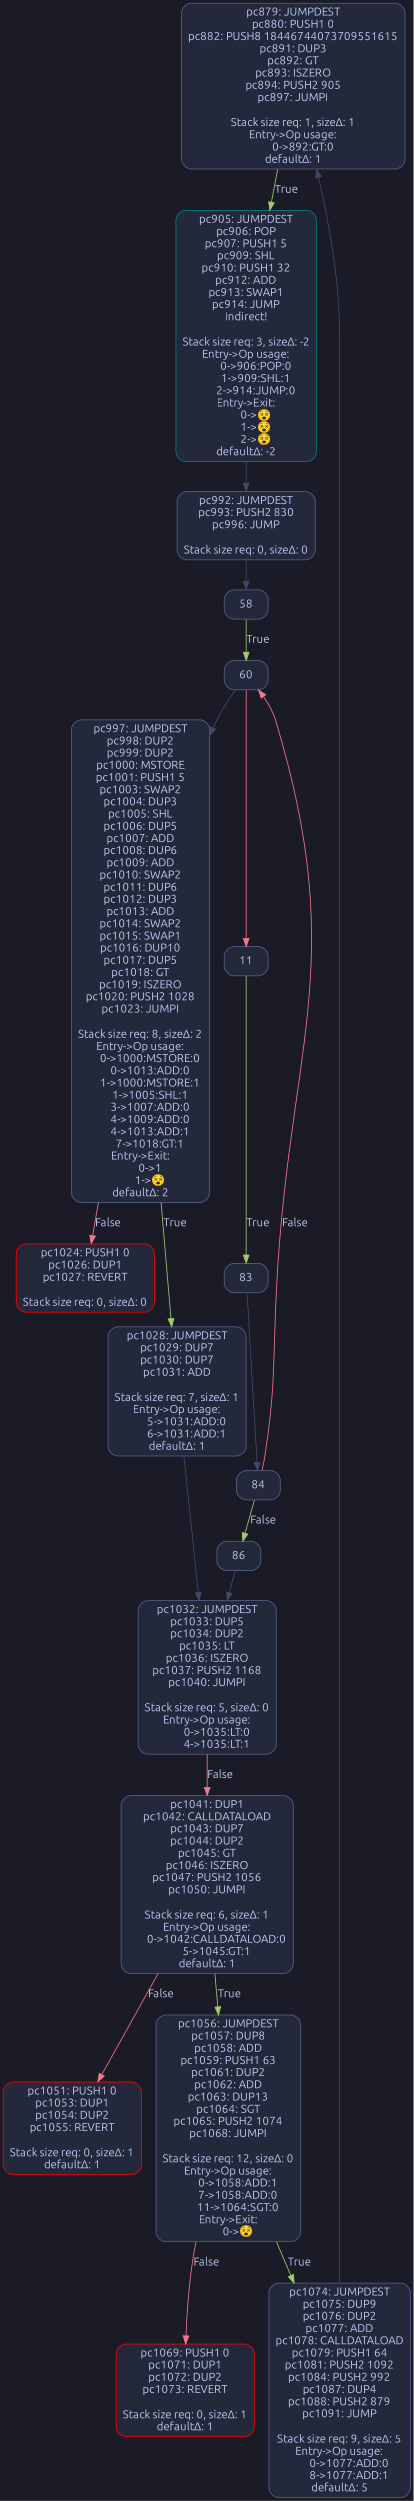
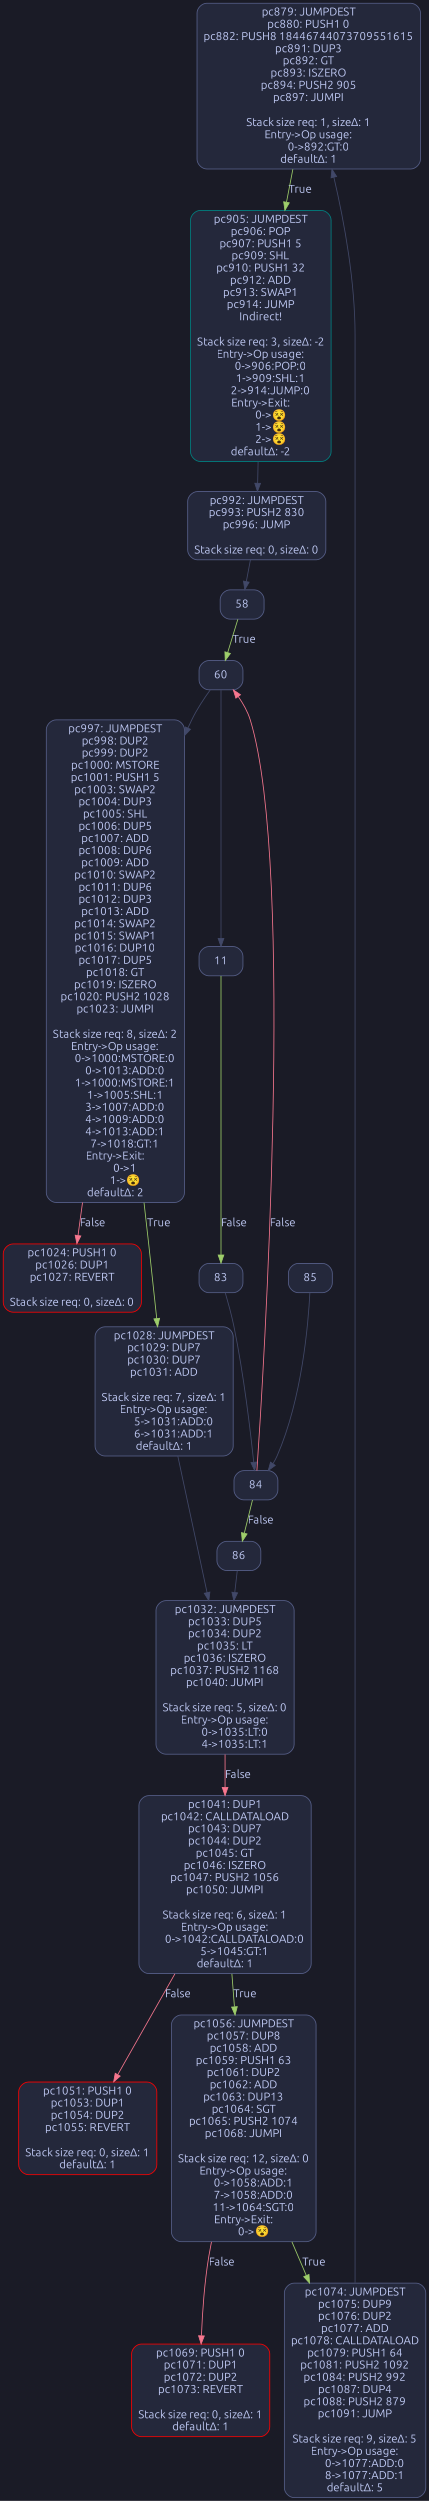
  digraph {
    bgcolor="#1a1b26"
    fontname=Ubuntu
    node [color="#565f89" fillcolor="#24283b" fontcolor="#c0caf5" fontname=Ubuntu shape=box style="filled, rounded"]
    edge [color="#414868" fontcolor="#c0caf5" fontname=Ubuntu]
    n1 [label="pc879: JUMPDEST\npc880: PUSH1 0\npc882: PUSH8 18446744073709551615\npc891: DUP3\npc892: GT\npc893: ISZERO\npc894: PUSH2 905\npc897: JUMPI\n\nStack size req: 1, sizeΔ: 1\nEntry->Op usage:\n	0->892:GT:0\ndefaultΔ: 1\n"]
    n2 [color=teal label="pc905: JUMPDEST\npc906: POP\npc907: PUSH1 5\npc909: SHL\npc910: PUSH1 32\npc912: ADD\npc913: SWAP1\npc914: JUMP\nIndirect!\n\nStack size req: 3, sizeΔ: -2\nEntry->Op usage:\n	0->906:POP:0\n	1->909:SHL:1\n	2->914:JUMP:0\nEntry->Exit:\n	0->😵\n	1->😵\n	2->😵\ndefaultΔ: -2\n"]
    n3 [label="pc992: JUMPDEST\npc993: PUSH2 830\npc996: JUMP\n\nStack size req: 0, sizeΔ: 0\n"]
    58
    60
    n6 [label="pc997: JUMPDEST\npc998: DUP2\npc999: DUP2\npc1000: MSTORE\npc1001: PUSH1 5\npc1003: SWAP2\npc1004: DUP3\npc1005: SHL\npc1006: DUP5\npc1007: ADD\npc1008: DUP6\npc1009: ADD\npc1010: SWAP2\npc1011: DUP6\npc1012: DUP3\npc1013: ADD\npc1014: SWAP2\npc1015: SWAP1\npc1016: DUP10\npc1017: DUP5\npc1018: GT\npc1019: ISZERO\npc1020: PUSH2 1028\npc1023: JUMPI\n\nStack size req: 8, sizeΔ: 2\nEntry->Op usage:\n	0->1000:MSTORE:0\n	0->1013:ADD:0\n	1->1000:MSTORE:1\n	1->1005:SHL:1\n	3->1007:ADD:0\n	4->1009:ADD:0\n	4->1013:ADD:1\n	7->1018:GT:1\nEntry->Exit:\n	0->1\n	1->😵\ndefaultΔ: 2\n"]
    n7 [color=red label="pc1024: PUSH1 0\npc1026: DUP1\npc1027: REVERT\n\nStack size req: 0, sizeΔ: 0\n"]
    n8 [label="pc1028: JUMPDEST\npc1029: DUP7\npc1030: DUP7\npc1031: ADD\n\nStack size req: 7, sizeΔ: 1\nEntry->Op usage:\n	5->1031:ADD:0\n	6->1031:ADD:1\ndefaultΔ: 1\n"]
    n9 [label="pc1032: JUMPDEST\npc1033: DUP5\npc1034: DUP2\npc1035: LT\npc1036: ISZERO\npc1037: PUSH2 1168\npc1040: JUMPI\n\nStack size req: 5, sizeΔ: 0\nEntry->Op usage:\n	0->1035:LT:0\n	4->1035:LT:1\n"]
    n10 [label="pc1041: DUP1\npc1042: CALLDATALOAD\npc1043: DUP7\npc1044: DUP2\npc1045: GT\npc1046: ISZERO\npc1047: PUSH2 1056\npc1050: JUMPI\n\nStack size req: 6, sizeΔ: 1\nEntry->Op usage:\n	0->1042:CALLDATALOAD:0\n	5->1045:GT:1\ndefaultΔ: 1\n"]
    n11 [color=red label="pc1051: PUSH1 0\npc1053: DUP1\npc1054: DUP2\npc1055: REVERT\n\nStack size req: 0, sizeΔ: 1\ndefaultΔ: 1\n"]
    n12 [label="pc1056: JUMPDEST\npc1057: DUP8\npc1058: ADD\npc1059: PUSH1 63\npc1061: DUP2\npc1062: ADD\npc1063: DUP13\npc1064: SGT\npc1065: PUSH2 1074\npc1068: JUMPI\n\nStack size req: 12, sizeΔ: 0\nEntry->Op usage:\n	0->1058:ADD:1\n	7->1058:ADD:0\n	11->1064:SGT:0\nEntry->Exit:\n	0->😵\n"]
    n13 [color=red label="pc1069: PUSH1 0\npc1071: DUP1\npc1072: DUP2\npc1073: REVERT\n\nStack size req: 0, sizeΔ: 1\ndefaultΔ: 1\n"]
    n14 [label="pc1074: JUMPDEST\npc1075: DUP9\npc1076: DUP2\npc1077: ADD\npc1078: CALLDATALOAD\npc1079: PUSH1 64\npc1081: PUSH2 1092\npc1084: PUSH2 992\npc1087: DUP4\npc1088: PUSH2 879\npc1091: JUMP\n\nStack size req: 9, sizeΔ: 5\nEntry->Op usage:\n	0->1077:ADD:0\n	8->1077:ADD:1\ndefaultΔ: 5\n"]
    n15 [label=11]
    83
    84
    86
+   85
    n1 -> n2 [color="#9ece6a" label=True]
    n2 -> n3
    n3 -> 58
    58 -> 60 [color="#9ece6a" label=True]
    60 -> n6
-   60 -> n15 [color="#f7768e"]
+   60 -> n15
    n6 -> n7 [color="#f7768e" label=False]
    n6 -> n8 [color="#9ece6a" label=True]
    n8 -> n9
    n9 -> n10 [color="#f7768e" label=False]
    n10 -> n11 [color="#f7768e" label=False]
    n10 -> n12 [color="#9ece6a" label=True]
    n12 -> n13 [color="#f7768e" label=False]
    n12 -> n14 [color="#9ece6a" label=True]
    n14 -> n1
-   n15 -> 83 [color="#9ece6a" label=True]
+   n15 -> 83 [color="#9ece6a" label=False]
    83 -> 84
    84 -> 60 [color="#f7768e" label=False]
    84 -> 86 [color="#9ece6a" label=False]
    86 -> n9
+   85 -> 84
  }
